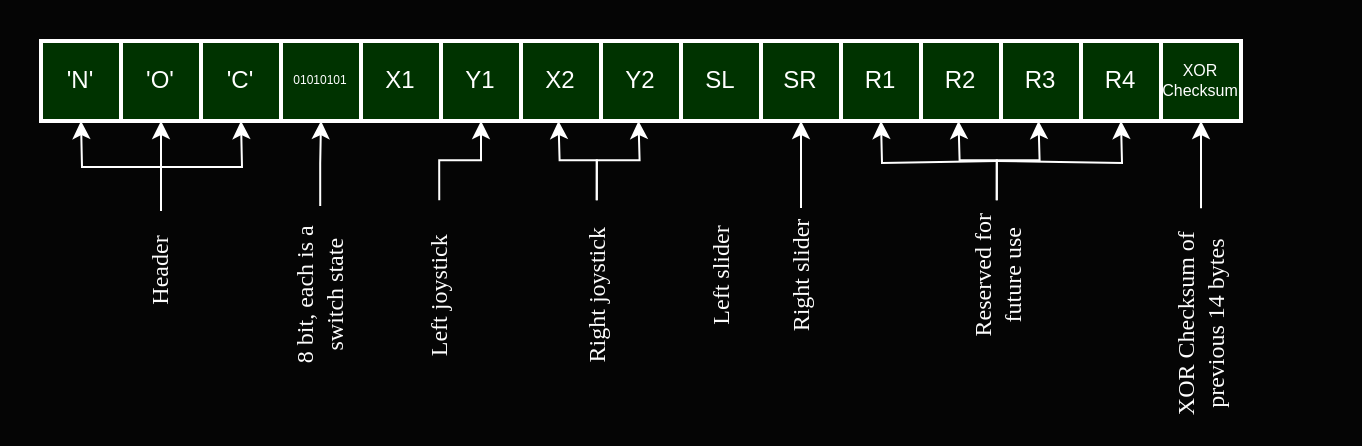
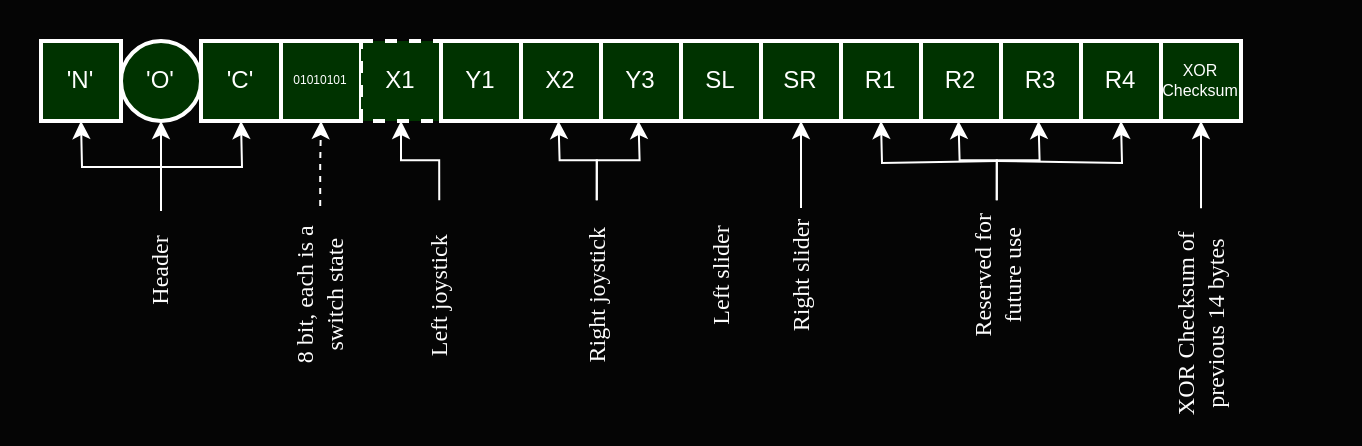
  <mxCell id="0" />
  <mxCell id="1" parent="0" />
  <mxCell id="2" value="'N'" style="rounded=0;whiteSpace=wrap;html=1;fontColor=#ffffff;strokeColor=#FFFFFF;fillColor=#003300;strokeWidth=2;" vertex="1" parent="1"><mxGeometry x="20" y="20" width="40" height="40" as="geometry" /></mxCell>
- <mxCell id="3" value="'O'" style="rounded=0;whiteSpace=wrap;html=1;fontColor=#ffffff;strokeColor=#FFFFFF;fillColor=#003300;strokeWidth=2;" vertex="1" parent="1"><mxGeometry x="60" y="20" width="40" height="40" as="geometry" /></mxCell>
+ <mxCell id="3" value="'O'" style="ellipse;whiteSpace=wrap;html=1;fontColor=#ffffff;strokeColor=#FFFFFF;fillColor=#003300;strokeWidth=2;" vertex="1" parent="1"><mxGeometry x="60" y="20" width="40" height="40" as="geometry" /></mxCell>
  <mxCell id="4" value="'C'" style="rounded=0;whiteSpace=wrap;html=1;fontColor=#ffffff;strokeColor=#FFFFFF;fillColor=#003300;strokeWidth=2;" vertex="1" parent="1"><mxGeometry x="100" y="20" width="40" height="40" as="geometry" /></mxCell>
  <mxCell id="5" value="01010101" style="rounded=0;whiteSpace=wrap;html=1;fontSize=6;fontColor=#ffffff;strokeColor=#FFFFFF;fillColor=#003300;strokeWidth=2;" vertex="1" parent="1"><mxGeometry x="140" y="20" width="40" height="40" as="geometry" /></mxCell>
- <mxCell id="6" value="X1" style="rounded=0;whiteSpace=wrap;html=1;fontColor=#ffffff;strokeColor=#FFFFFF;fillColor=#003300;strokeWidth=2;" vertex="1" parent="1"><mxGeometry x="180" y="20" width="40" height="40" as="geometry" /></mxCell>
+ <mxCell id="6" value="X1" style="rounded=0;whiteSpace=wrap;html=1;fontColor=#ffffff;strokeColor=#FFFFFF;fillColor=#003300;strokeWidth=2;dashed=1;" vertex="1" parent="1"><mxGeometry x="180" y="20" width="40" height="40" as="geometry" /></mxCell>
  <mxCell id="7" value="Y1" style="rounded=0;whiteSpace=wrap;html=1;fontColor=#ffffff;strokeColor=#FFFFFF;fillColor=#003300;strokeWidth=2;" vertex="1" parent="1"><mxGeometry x="220" y="20" width="40" height="40" as="geometry" /></mxCell>
  <mxCell id="8" value="X2" style="rounded=0;whiteSpace=wrap;html=1;fontColor=#ffffff;strokeColor=#FFFFFF;fillColor=#003300;strokeWidth=2;" vertex="1" parent="1"><mxGeometry x="260" y="20" width="40" height="40" as="geometry" /></mxCell>
- <mxCell id="9" value="Y2" style="rounded=0;whiteSpace=wrap;html=1;fontColor=#ffffff;strokeColor=#FFFFFF;fillColor=#003300;strokeWidth=2;" vertex="1" parent="1"><mxGeometry x="300" y="20" width="40" height="40" as="geometry" /></mxCell>
+ <mxCell id="9" value="Y3" style="rounded=0;whiteSpace=wrap;html=1;fontColor=#ffffff;strokeColor=#FFFFFF;fillColor=#003300;strokeWidth=2;" vertex="1" parent="1"><mxGeometry x="300" y="20" width="40" height="40" as="geometry" /></mxCell>
  <mxCell id="10" value="SL" style="rounded=0;whiteSpace=wrap;html=1;fontColor=#ffffff;strokeColor=#FFFFFF;fillColor=#003300;strokeWidth=2;" vertex="1" parent="1"><mxGeometry x="340" y="20" width="40" height="40" as="geometry" /></mxCell>
  <mxCell id="11" value="SR" style="rounded=0;whiteSpace=wrap;html=1;fontColor=#ffffff;strokeColor=#FFFFFF;fillColor=#003300;strokeWidth=2;" vertex="1" parent="1"><mxGeometry x="380" y="20" width="40" height="40" as="geometry" /></mxCell>
  <mxCell id="12" value="R1" style="rounded=0;whiteSpace=wrap;html=1;fontColor=#ffffff;strokeColor=#FFFFFF;fillColor=#003300;strokeWidth=2;" vertex="1" parent="1"><mxGeometry x="420" y="20" width="40" height="40" as="geometry" /></mxCell>
  <mxCell id="13" value="R2" style="rounded=0;whiteSpace=wrap;html=1;fontColor=#ffffff;strokeColor=#FFFFFF;fillColor=#003300;strokeWidth=2;" vertex="1" parent="1"><mxGeometry x="460" y="20" width="40" height="40" as="geometry" /></mxCell>
  <mxCell id="14" value="R3" style="rounded=0;whiteSpace=wrap;html=1;fontColor=#ffffff;strokeColor=#FFFFFF;fillColor=#003300;strokeWidth=2;" vertex="1" parent="1"><mxGeometry x="500" y="20" width="40" height="40" as="geometry" /></mxCell>
  <mxCell id="15" value="R4" style="rounded=0;whiteSpace=wrap;html=1;fontColor=#ffffff;strokeColor=#FFFFFF;fillColor=#003300;strokeWidth=2;" vertex="1" parent="1"><mxGeometry x="540" y="20" width="40" height="40" as="geometry" /></mxCell>
  <mxCell id="16" value="XOR&lt;br&gt;Checksum" style="rounded=0;whiteSpace=wrap;html=1;fontSize=8;fontColor=#ffffff;strokeColor=#FFFFFF;fillColor=#003300;strokeWidth=2;" vertex="1" parent="1"><mxGeometry x="580" y="20" width="40" height="40" as="geometry" /></mxCell>
  <mxCell id="17" style="edgeStyle=orthogonalEdgeStyle;rounded=0;orthogonalLoop=1;jettySize=auto;html=1;exitX=1;exitY=0.5;exitDx=0;exitDy=0;fontColor=#FCFCFC;strokeColor=#FFFFFF;" edge="1" parent="1" source="19"><mxGeometry relative="1" as="geometry"><mxPoint x="110" y="100" as="sourcePoint" /><mxPoint x="120" y="60" as="targetPoint" /></mxGeometry></mxCell>
  <mxCell id="18" style="edgeStyle=orthogonalEdgeStyle;rounded=0;orthogonalLoop=1;jettySize=auto;html=1;exitX=1;exitY=0.5;exitDx=0;exitDy=0;entryX=0.5;entryY=1;entryDx=0;entryDy=0;fontColor=#FCFCFC;strokeColor=#FFFFFF;" edge="1" parent="1" source="19" target="3"><mxGeometry relative="1" as="geometry" /></mxCell>
  <mxCell id="19" value="Header" style="text;html=1;align=center;verticalAlign=middle;whiteSpace=wrap;rounded=0;rotation=-90;fontColor=#FCFCFC;strokeColor=none;fontFamily=Verdana;" vertex="1" parent="1"><mxGeometry x="50" y="120" width="60" height="30" as="geometry" /></mxCell>
  <mxCell id="20" style="edgeStyle=orthogonalEdgeStyle;rounded=0;orthogonalLoop=1;jettySize=auto;html=1;exitX=1;exitY=0.5;exitDx=0;exitDy=0;fontColor=#FCFCFC;strokeColor=#FFFFFF;" edge="1" parent="1" source="19"><mxGeometry relative="1" as="geometry"><mxPoint x="50" y="100" as="sourcePoint" /><mxPoint x="40" y="60" as="targetPoint" /></mxGeometry></mxCell>
- <mxCell id="21" style="edgeStyle=orthogonalEdgeStyle;rounded=0;orthogonalLoop=1;jettySize=auto;html=1;exitX=1;exitY=0.5;exitDx=0;exitDy=0;entryX=0.5;entryY=1;entryDx=0;entryDy=0;fontColor=#FCFCFC;strokeColor=#FFFFFF;" edge="1" parent="1" source="22" target="5"><mxGeometry relative="1" as="geometry" /></mxCell>
+ <mxCell id="21" style="edgeStyle=orthogonalEdgeStyle;rounded=0;orthogonalLoop=1;jettySize=auto;html=1;exitX=1;exitY=0.5;exitDx=0;exitDy=0;entryX=0.5;entryY=1;entryDx=0;entryDy=0;fontColor=#FCFCFC;strokeColor=#FFFFFF;dashed=1;" edge="1" parent="1" source="22" target="5"><mxGeometry relative="1" as="geometry" /></mxCell>
  <mxCell id="22" value="8 bit, each is a switch state" style="text;html=1;align=center;verticalAlign=middle;whiteSpace=wrap;rounded=0;rotation=-90;fontColor=#FCFCFC;strokeColor=none;fontFamily=Verdana;" vertex="1" parent="1"><mxGeometry x="115.12" y="131.91" width="88.98" height="30.16" as="geometry" /></mxCell>
- <mxCell id="24" style="edgeStyle=orthogonalEdgeStyle;rounded=0;orthogonalLoop=1;jettySize=auto;html=1;exitX=1;exitY=0.5;exitDx=0;exitDy=0;entryX=0.5;entryY=1;entryDx=0;entryDy=0;fontColor=#FCFCFC;strokeColor=#FFFFFF;" edge="1" parent="1" source="25" target="7"><mxGeometry relative="1" as="geometry" /></mxCell>
+ <mxCell id="23" style="edgeStyle=orthogonalEdgeStyle;rounded=0;orthogonalLoop=1;jettySize=auto;html=1;exitX=1;exitY=0.5;exitDx=0;exitDy=0;entryX=0.5;entryY=1;entryDx=0;entryDy=0;fontColor=#FCFCFC;strokeColor=#FFFFFF;" edge="1" parent="1" source="25" target="6"><mxGeometry relative="1" as="geometry" /></mxCell>
  <mxCell id="25" value="Left joystick" style="text;html=1;align=center;verticalAlign=middle;whiteSpace=wrap;rounded=0;rotation=-90;fontColor=#FCFCFC;strokeColor=none;fontFamily=Verdana;" vertex="1" parent="1"><mxGeometry x="171.25" y="130" width="95.75" height="35" as="geometry" /></mxCell>
  <mxCell id="26" style="edgeStyle=orthogonalEdgeStyle;rounded=0;orthogonalLoop=1;jettySize=auto;html=1;exitX=1;exitY=0.5;exitDx=0;exitDy=0;entryX=0.5;entryY=1;entryDx=0;entryDy=0;fontColor=#FCFCFC;strokeColor=#FFFFFF;" edge="1" parent="1" source="28"><mxGeometry relative="1" as="geometry"><mxPoint x="278.75" y="60" as="targetPoint" /></mxGeometry></mxCell>
  <mxCell id="27" style="edgeStyle=orthogonalEdgeStyle;rounded=0;orthogonalLoop=1;jettySize=auto;html=1;exitX=1;exitY=0.5;exitDx=0;exitDy=0;entryX=0.5;entryY=1;entryDx=0;entryDy=0;fontColor=#FCFCFC;strokeColor=#FFFFFF;" edge="1" parent="1" source="28"><mxGeometry relative="1" as="geometry"><mxPoint x="318.75" y="60" as="targetPoint" /></mxGeometry></mxCell>
  <mxCell id="28" value="Right joystick" style="text;html=1;align=center;verticalAlign=middle;whiteSpace=wrap;rounded=0;rotation=-90;fontColor=#FCFCFC;strokeColor=none;fontFamily=Verdana;" vertex="1" parent="1"><mxGeometry x="250" y="130" width="95.75" height="35" as="geometry" /></mxCell>
  <mxCell id="29" value="Left slider" style="text;html=1;align=center;verticalAlign=middle;whiteSpace=wrap;rounded=0;rotation=-90;fontColor=#FCFCFC;strokeColor=none;fontFamily=Verdana;" vertex="1" parent="1"><mxGeometry x="326.07" y="120" width="67.87" height="35" as="geometry" /></mxCell>
  <mxCell id="30" style="edgeStyle=orthogonalEdgeStyle;rounded=0;orthogonalLoop=1;jettySize=auto;html=1;exitX=1;exitY=0.5;exitDx=0;exitDy=0;entryX=0.5;entryY=1;entryDx=0;entryDy=0;fontColor=#FCFCFC;strokeColor=#FFFFFF;" edge="1" parent="1" source="31"><mxGeometry relative="1" as="geometry"><mxPoint x="400" y="60" as="targetPoint" /></mxGeometry></mxCell>
  <mxCell id="31" value="Right slider" style="text;html=1;align=center;verticalAlign=middle;whiteSpace=wrap;rounded=0;rotation=-90;fontColor=#FCFCFC;strokeColor=none;fontFamily=Verdana;" vertex="1" parent="1"><mxGeometry x="366.07" y="120" width="67.87" height="35" as="geometry" /></mxCell>
  <mxCell id="32" style="edgeStyle=orthogonalEdgeStyle;rounded=0;orthogonalLoop=1;jettySize=auto;html=1;exitX=1;exitY=0.5;exitDx=0;exitDy=0;entryX=0.5;entryY=1;entryDx=0;entryDy=0;fontColor=#FCFCFC;strokeColor=#FFFFFF;" edge="1" parent="1" source="36"><mxGeometry relative="1" as="geometry"><mxPoint x="478.75" y="60" as="targetPoint" /></mxGeometry></mxCell>
  <mxCell id="33" style="edgeStyle=orthogonalEdgeStyle;rounded=0;orthogonalLoop=1;jettySize=auto;html=1;exitX=1;exitY=0.5;exitDx=0;exitDy=0;entryX=0.5;entryY=1;entryDx=0;entryDy=0;fontColor=#FCFCFC;strokeColor=#FFFFFF;" edge="1" parent="1" source="36"><mxGeometry relative="1" as="geometry"><mxPoint x="518.75" y="60" as="targetPoint" /></mxGeometry></mxCell>
  <mxCell id="34" style="edgeStyle=orthogonalEdgeStyle;rounded=0;orthogonalLoop=1;jettySize=auto;html=1;entryX=0.5;entryY=1;entryDx=0;entryDy=0;fontColor=#FCFCFC;strokeColor=#FFFFFF;" edge="1" parent="1"><mxGeometry relative="1" as="geometry"><mxPoint x="498" y="80" as="sourcePoint" /><mxPoint x="560" y="60" as="targetPoint" /></mxGeometry></mxCell>
  <mxCell id="35" style="edgeStyle=orthogonalEdgeStyle;rounded=0;orthogonalLoop=1;jettySize=auto;html=1;entryX=0.5;entryY=1;entryDx=0;entryDy=0;fontColor=#FCFCFC;strokeColor=#FFFFFF;" edge="1" parent="1"><mxGeometry relative="1" as="geometry"><mxPoint x="498" y="80" as="sourcePoint" /><mxPoint x="440" y="60" as="targetPoint" /></mxGeometry></mxCell>
  <mxCell id="36" value="Reserved for future use" style="text;html=1;align=center;verticalAlign=middle;whiteSpace=wrap;rounded=0;rotation=-90;fontColor=#FCFCFC;strokeColor=none;fontFamily=Verdana;" vertex="1" parent="1"><mxGeometry x="460" y="120" width="75.75" height="35" as="geometry" /></mxCell>
  <mxCell id="37" style="edgeStyle=orthogonalEdgeStyle;rounded=0;orthogonalLoop=1;jettySize=auto;html=1;exitX=1;exitY=0.5;exitDx=0;exitDy=0;entryX=0.5;entryY=1;entryDx=0;entryDy=0;fontColor=#FCFCFC;strokeColor=#FFFFFF;" edge="1" parent="1" source="38"><mxGeometry relative="1" as="geometry"><mxPoint x="600" y="60" as="targetPoint" /></mxGeometry></mxCell>
  <mxCell id="38" value="XOR Checksum of previous 14 bytes" style="text;html=1;align=center;verticalAlign=middle;whiteSpace=wrap;rounded=0;rotation=-90;fontColor=#FCFCFC;strokeColor=none;fontFamily=Verdana;" vertex="1" parent="1"><mxGeometry x="541.52" y="144.56" width="116.98" height="35" as="geometry" /></mxCell>
